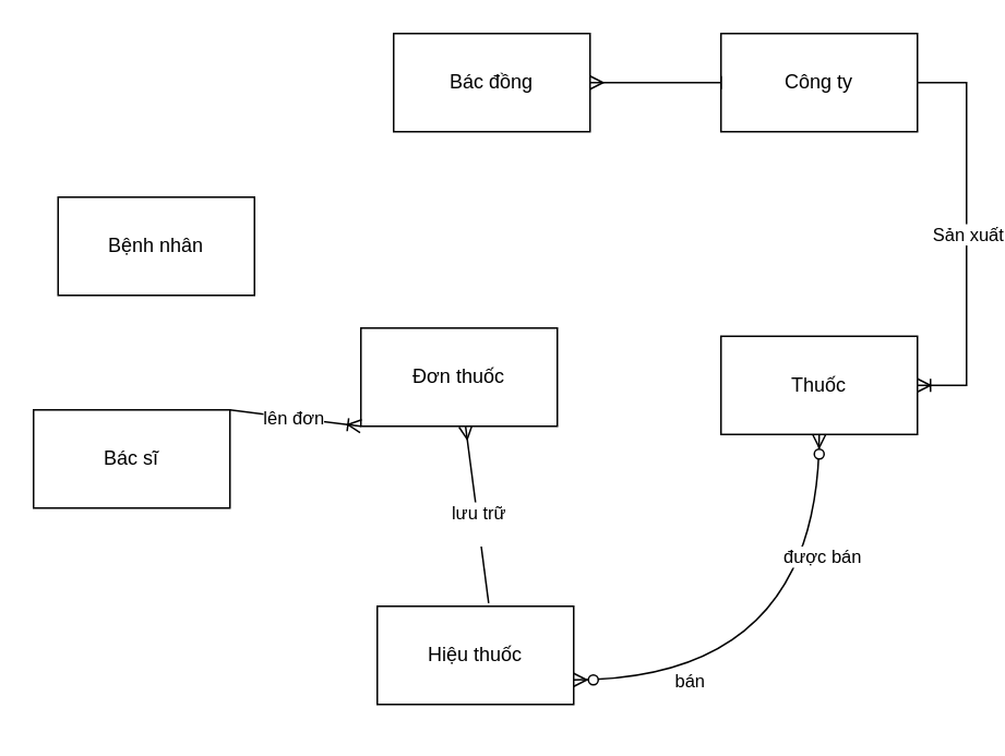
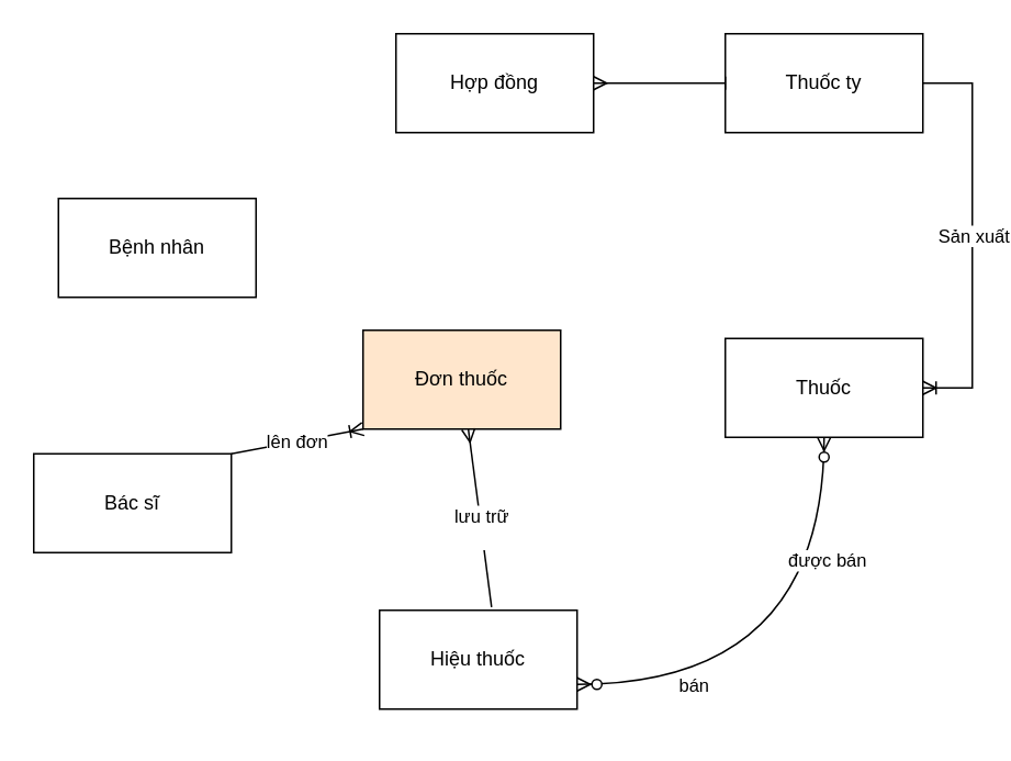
  <mxCell id="0" />
  <mxCell id="1" parent="0" />
- <mxCell id="2" value="Công ty" style="rounded=0;whiteSpace=wrap;html=1;" vertex="1" parent="1"><mxGeometry x="440" y="20" width="120" height="60" as="geometry" /></mxCell>
- <mxCell id="3" value="Đơn thuốc" style="rounded=0;whiteSpace=wrap;html=1;" vertex="1" parent="1"><mxGeometry x="220" y="200" width="120" height="60" as="geometry" /></mxCell>
+ <mxCell id="2" value="Thuốc ty" style="rounded=0;whiteSpace=wrap;html=1;" vertex="1" parent="1"><mxGeometry x="440" y="20" width="120" height="60" as="geometry" /></mxCell>
+ <mxCell id="3" value="Đơn thuốc" style="rounded=0;whiteSpace=wrap;html=1;fillColor=#ffe6cc;" vertex="1" parent="1"><mxGeometry x="220" y="200" width="120" height="60" as="geometry" /></mxCell>
  <mxCell id="4" value="Bệnh nhân" style="rounded=0;whiteSpace=wrap;html=1;" vertex="1" parent="1"><mxGeometry x="35" y="120" width="120" height="60" as="geometry" /></mxCell>
- <mxCell id="5" value="Bác sĩ" style="rounded=0;whiteSpace=wrap;html=1;" vertex="1" parent="1"><mxGeometry x="20" y="250" width="120" height="60" as="geometry" /></mxCell>
+ <mxCell id="5" value="Bác sĩ" style="rounded=0;whiteSpace=wrap;html=1;" vertex="1" parent="1"><mxGeometry x="20" y="275" width="120" height="60" as="geometry" /></mxCell>
  <mxCell id="6" value="Hiệu thuốc" style="rounded=0;whiteSpace=wrap;html=1;" vertex="1" parent="1"><mxGeometry x="230" y="370" width="120" height="60" as="geometry" /></mxCell>
- <mxCell id="7" value="Bác đồng" style="rounded=0;whiteSpace=wrap;html=1;" vertex="1" parent="1"><mxGeometry x="240" y="20" width="120" height="60" as="geometry" /></mxCell>
+ <mxCell id="7" value="Hợp đồng" style="rounded=0;whiteSpace=wrap;html=1;" vertex="1" parent="1"><mxGeometry x="240" y="20" width="120" height="60" as="geometry" /></mxCell>
  <mxCell id="8" value="Thuốc" style="rounded=0;whiteSpace=wrap;html=1;" vertex="1" parent="1"><mxGeometry x="440" y="205" width="120" height="60" as="geometry" /></mxCell>
  <mxCell id="9" value="" style="edgeStyle=entityRelationEdgeStyle;fontSize=12;html=1;endArrow=ERoneToMany;rounded=0;exitX=1;exitY=0.5;exitDx=0;exitDy=0;" edge="1" parent="1" source="2" target="8"><mxGeometry width="100" height="100" relative="1" as="geometry"><mxPoint x="170" y="440" as="sourcePoint" /><mxPoint x="520" y="200" as="targetPoint" /><Array as="points"><mxPoint x="210" y="440" /><mxPoint x="180" y="430" /><mxPoint x="220" y="360" /></Array></mxGeometry></mxCell>
  <mxCell id="10" value="Sản xuất" style="edgeLabel;html=1;align=center;verticalAlign=middle;resizable=0;points=[];" vertex="1" connectable="0" parent="9"><mxGeometry x="-0.008" relative="1" as="geometry"><mxPoint as="offset" /></mxGeometry></mxCell>
  <mxCell id="11" value="" style="fontSize=12;html=1;endArrow=ERzeroToMany;endFill=1;startArrow=ERzeroToMany;rounded=0;entryX=0.5;entryY=1;entryDx=0;entryDy=0;edgeStyle=orthogonalEdgeStyle;curved=1;exitX=1;exitY=0.75;exitDx=0;exitDy=0;" edge="1" parent="1" source="6" target="8"><mxGeometry width="100" height="100" relative="1" as="geometry"><mxPoint x="390" y="410" as="sourcePoint" /><mxPoint x="510" y="410" as="targetPoint" /></mxGeometry></mxCell>
  <mxCell id="12" value="được bán" style="edgeLabel;html=1;align=center;verticalAlign=middle;resizable=0;points=[];" vertex="1" connectable="0" parent="11"><mxGeometry x="0.508" y="-1" relative="1" as="geometry"><mxPoint as="offset" /></mxGeometry></mxCell>
  <mxCell id="13" value="bán" style="edgeLabel;html=1;align=center;verticalAlign=middle;resizable=0;points=[];" vertex="1" connectable="0" parent="11"><mxGeometry x="-0.533" relative="1" as="geometry"><mxPoint as="offset" /></mxGeometry></mxCell>
  <mxCell id="14" style="edgeStyle=orthogonalEdgeStyle;rounded=0;orthogonalLoop=1;jettySize=auto;html=1;exitX=0.5;exitY=1;exitDx=0;exitDy=0;" edge="1" parent="1" source="3" target="3"><mxGeometry relative="1" as="geometry" /></mxCell>
  <mxCell id="15" value="" style="fontSize=12;html=1;endArrow=ERmany;rounded=0;exitX=0.567;exitY=-0.033;exitDx=0;exitDy=0;exitPerimeter=0;" edge="1" parent="1" source="6" target="3"><mxGeometry width="100" height="100" relative="1" as="geometry"><mxPoint x="210" y="330" as="sourcePoint" /><mxPoint x="310" y="230" as="targetPoint" /></mxGeometry></mxCell>
  <mxCell id="16" value="lưu trữ&lt;div&gt;&lt;br/&gt;&lt;/div&gt;" style="edgeLabel;html=1;align=center;verticalAlign=middle;resizable=0;points=[];" vertex="1" connectable="0" parent="15"><mxGeometry x="-0.092" relative="1" as="geometry"><mxPoint as="offset" /></mxGeometry></mxCell>
  <mxCell id="17" value="" style="fontSize=12;html=1;endArrow=ERoneToMany;rounded=0;entryX=0;entryY=1;entryDx=0;entryDy=0;exitX=1;exitY=0;exitDx=0;exitDy=0;" edge="1" parent="1" source="5" target="3"><mxGeometry width="100" height="100" relative="1" as="geometry"><mxPoint x="220" y="330" as="sourcePoint" /><mxPoint x="320" y="230" as="targetPoint" /></mxGeometry></mxCell>
  <mxCell id="18" value="lên đơn" style="edgeLabel;html=1;align=center;verticalAlign=middle;resizable=0;points=[];" vertex="1" connectable="0" parent="17"><mxGeometry x="-0.021" relative="1" as="geometry"><mxPoint as="offset" /></mxGeometry></mxCell>
  <mxCell id="19" value="" style="fontSize=12;html=1;endArrow=baseDash;endFill=0;startArrow=ERmany;rounded=0;entryX=0;entryY=0.5;entryDx=0;entryDy=0;exitX=1;exitY=0.5;exitDx=0;exitDy=0;startFill=0;" edge="1" parent="1" source="7" target="2"><mxGeometry width="100" height="100" relative="1" as="geometry"><mxPoint x="300" y="85" as="sourcePoint" /><mxPoint x="470" y="-50" as="targetPoint" /></mxGeometry></mxCell>
